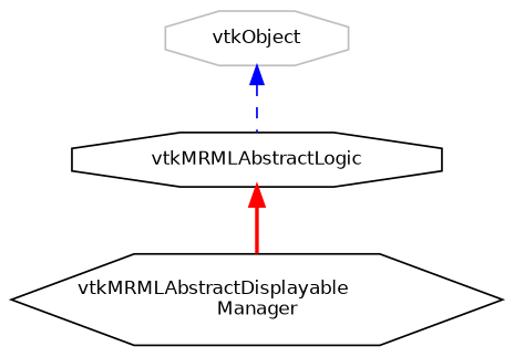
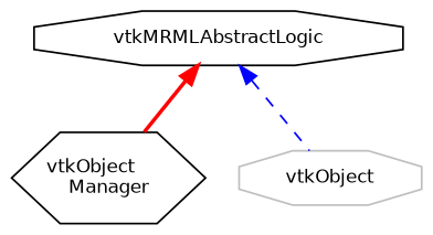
  digraph {
    node [color=black fontname=Helvetica fontsize=10 shape=octagon]
    edge [dir=back fontname=Helvetica fontsize=10 labelfontname=Helvetica labelfontsize=10]
-   n1 [height=0.2 label="vtkMRMLAbstractDisplayable\lManager" shape=hexagon width=0.4]
+   n1 [height=0.2 label="vtkObject\lManager" shape=hexagon width=0.4]
    n2 [height=0.2 label=vtkMRMLAbstractLogic width=0.4]
    n3 [color=grey75 height=0.2 label=vtkObject width=0.4]
    n2 -> n1 [color=red style=bold]
-   n3 -> n2 [color=blue style=dashed]
+   n2 -> n3 [color=blue style=dashed]
  }
